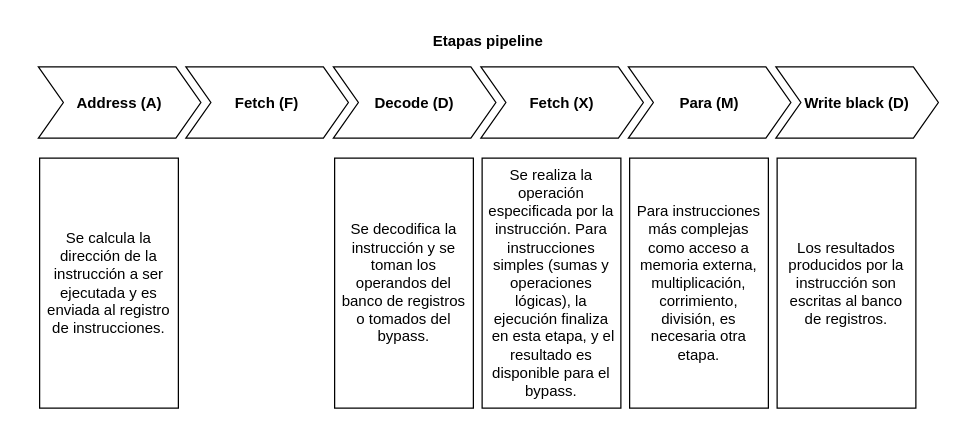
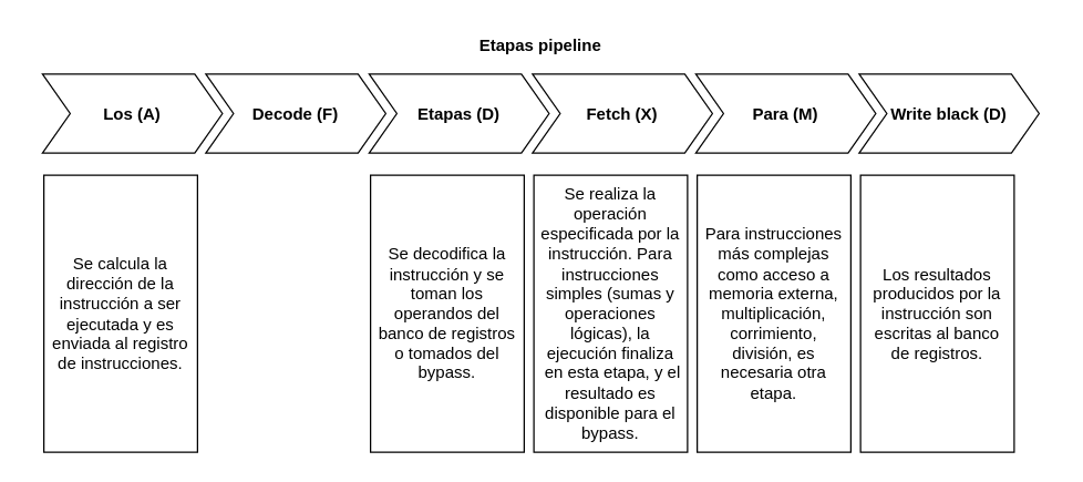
  <mxCell id="0" />
  <mxCell id="1" parent="0" />
  <mxCell id="2" value="Etapas pipeline" style="swimlane;childLayout=stackLayout;horizontal=1;horizontalStack=1;resizeParent=1;resizeParentMax=0;resizeLast=0;collapsible=0;stackBorder=10;stackSpacing=-12;resizable=1;align=center;points=[];fontFamily=Helvetica;fontSize=12;strokeColor=none;" vertex="1" parent="1"><mxGeometry x="20" y="20" width="740" height="100" as="geometry" /></mxCell>
- <mxCell id="3" value="Address (A)" style="shape=step;perimeter=stepPerimeter;fixedSize=1;points=[];gradientDirection=east;fontStyle=1;fontFamily=Helvetica;fontSize=12;" vertex="1" parent="2"><mxGeometry x="10" y="33" width="130" height="57" as="geometry" /></mxCell>
- <mxCell id="4" value="Fetch (F)" style="shape=step;perimeter=stepPerimeter;fixedSize=1;points=[];gradientDirection=east;fontStyle=1;fontFamily=Helvetica;fontSize=12;" vertex="1" parent="2"><mxGeometry x="128" y="33" width="130" height="57" as="geometry" /></mxCell>
- <mxCell id="5" value="Decode (D)" style="shape=step;perimeter=stepPerimeter;fixedSize=1;points=[];gradientDirection=east;fontStyle=1;fontFamily=Helvetica;fontSize=12;" vertex="1" parent="2"><mxGeometry x="246" y="33" width="130" height="57" as="geometry" /></mxCell>
+ <mxCell id="3" value="Los (A)" style="shape=step;perimeter=stepPerimeter;fixedSize=1;points=[];gradientDirection=east;fontStyle=1;fontFamily=Helvetica;fontSize=12;" vertex="1" parent="2"><mxGeometry x="10" y="33" width="130" height="57" as="geometry" /></mxCell>
+ <mxCell id="4" value="Decode (F)" style="shape=step;perimeter=stepPerimeter;fixedSize=1;points=[];gradientDirection=east;fontStyle=1;fontFamily=Helvetica;fontSize=12;" vertex="1" parent="2"><mxGeometry x="128" y="33" width="130" height="57" as="geometry" /></mxCell>
+ <mxCell id="5" value="Etapas (D)" style="shape=step;perimeter=stepPerimeter;fixedSize=1;points=[];gradientDirection=east;fontStyle=1;fontFamily=Helvetica;fontSize=12;" vertex="1" parent="2"><mxGeometry x="246" y="33" width="130" height="57" as="geometry" /></mxCell>
  <mxCell id="6" value="Fetch (X)" style="shape=step;perimeter=stepPerimeter;fixedSize=1;points=[];gradientDirection=east;fontStyle=1;fontFamily=Helvetica;fontSize=12;" vertex="1" parent="2"><mxGeometry x="364" y="33" width="130" height="57" as="geometry" /></mxCell>
  <mxCell id="7" value="Para (M)" style="shape=step;perimeter=stepPerimeter;fixedSize=1;points=[];gradientDirection=east;fontStyle=1;fontFamily=Helvetica;fontSize=12;" vertex="1" parent="2"><mxGeometry x="482" y="33" width="130" height="57" as="geometry" /></mxCell>
  <mxCell id="8" value="Write black (D)" style="shape=step;perimeter=stepPerimeter;fixedSize=1;points=[];gradientDirection=east;fontStyle=1;fontFamily=Helvetica;fontSize=12;" vertex="1" parent="2"><mxGeometry x="600" y="33" width="130" height="57" as="geometry" /></mxCell>
  <mxCell id="9" value="Se calcula la dirección de la instrucción a ser ejecutada y es enviada al registro &lt;br style=&quot;font-size: 12px;&quot;&gt;de instrucciones." style="rounded=0;whiteSpace=wrap;html=1;gradientDirection=east;fontFamily=Helvetica;fontSize=12;" vertex="1" parent="1"><mxGeometry x="31" y="126" width="111" height="200" as="geometry" /></mxCell>
  <mxCell id="10" value="&lt;span style=&quot;font-size: 12px&quot;&gt;Se decodifica la instrucción y se toman los operandos del banco de registros&lt;br&gt;o tomados del bypass.&lt;/span&gt;" style="rounded=0;whiteSpace=wrap;html=1;gradientDirection=east;fontFamily=Helvetica;fontSize=12;" vertex="1" parent="1"><mxGeometry x="267" y="126" width="111" height="200" as="geometry" /></mxCell>
  <mxCell id="11" value="Se realiza la operación especificada por la instrucción. Para instrucciones simples (sumas y operaciones lógicas), la ejecución finaliza&lt;br&gt;&amp;nbsp;en esta etapa, y el resultado es disponible para el bypass." style="rounded=0;whiteSpace=wrap;html=1;gradientDirection=east;fontFamily=Helvetica;fontSize=12;" vertex="1" parent="1"><mxGeometry x="385" y="126" width="111" height="200" as="geometry" /></mxCell>
  <mxCell id="12" value="Para instrucciones más complejas como acceso a memoria externa, multiplicación, corrimiento, división, es necesaria otra etapa." style="rounded=0;whiteSpace=wrap;html=1;gradientDirection=east;fontFamily=Helvetica;fontSize=12;" vertex="1" parent="1"><mxGeometry x="503" y="126" width="111" height="200" as="geometry" /></mxCell>
  <mxCell id="13" value="Los resultados producidos por la instrucción son escritas al banco &lt;br&gt;de registros." style="rounded=0;whiteSpace=wrap;html=1;gradientDirection=east;fontFamily=Helvetica;fontSize=12;" vertex="1" parent="1"><mxGeometry x="621" y="126" width="111" height="200" as="geometry" /></mxCell>
